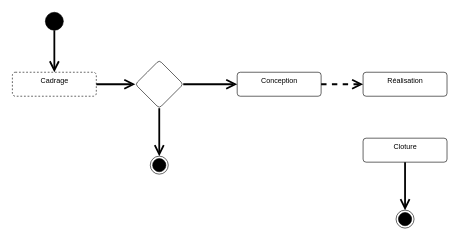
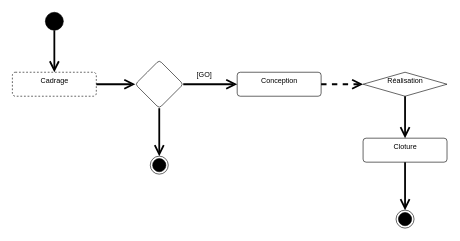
  <mxCell id="0" />
  <mxCell id="1" parent="0" />
  <mxCell id="2" value="" style="ellipse;fillColor=strokeColor;" parent="1" vertex="1"><mxGeometry x="75" y="20" width="30" height="30" as="geometry" /></mxCell>
  <mxCell id="3" value="Cadrage" style="html=1;align=center;verticalAlign=top;rounded=1;absoluteArcSize=1;arcSize=10;dashed=1;" parent="1" vertex="1"><mxGeometry x="20" y="120" width="140" height="40" as="geometry" /></mxCell>
  <mxCell id="4" value="Conception" style="html=1;align=center;verticalAlign=top;rounded=1;absoluteArcSize=1;arcSize=10;dashed=0;" parent="1" vertex="1"><mxGeometry x="395" y="120" width="140" height="40" as="geometry" /></mxCell>
- <mxCell id="5" value="Réalisation" style="html=1;align=center;verticalAlign=top;rounded=1;absoluteArcSize=1;arcSize=10;dashed=0;" parent="1" vertex="1"><mxGeometry x="605" y="120" width="140" height="40" as="geometry" /></mxCell>
+ <mxCell id="5" value="Réalisation" style="rhombus;html=1;align=center;verticalAlign=top;absoluteArcSize=1;arcSize=10;dashed=0;" parent="1" vertex="1"><mxGeometry x="605" y="120" width="140" height="40" as="geometry" /></mxCell>
  <mxCell id="6" value="Cloture" style="html=1;align=center;verticalAlign=top;rounded=1;absoluteArcSize=1;arcSize=10;dashed=0;" parent="1" vertex="1"><mxGeometry x="605" y="230" width="140" height="40" as="geometry" /></mxCell>
  <mxCell id="7" value="" style="ellipse;html=1;shape=endState;fillColor=strokeColor;" parent="1" vertex="1"><mxGeometry x="660" y="350" width="30" height="30" as="geometry" /></mxCell>
  <mxCell id="8" value="trigger[guard]/activity" style="edgeStyle=none;html=1;endArrow=open;endSize=12;strokeWidth=3;verticalAlign=bottom;exitX=0.5;exitY=1;exitDx=0;exitDy=0;fontColor=none;noLabel=1;entryX=0.5;entryY=0;entryDx=0;entryDy=0;" parent="1" edge="1" target="3" source="2"><mxGeometry x="-0.5" y="85" width="160" relative="1" as="geometry"><mxPoint x="200" y="40" as="sourcePoint" /><mxPoint x="200" y="120" as="targetPoint" /><mxPoint as="offset" /></mxGeometry></mxCell>
  <mxCell id="9" value="trigger[guard]/activity" style="edgeStyle=none;html=1;endArrow=open;endSize=12;strokeWidth=3;verticalAlign=bottom;exitX=1;exitY=0.5;exitDx=0;exitDy=0;fontColor=none;noLabel=1;entryX=0;entryY=0.5;entryDx=0;entryDy=0;dashed=1;" parent="1" source="4" target="5" edge="1"><mxGeometry x="-0.5" y="85" width="160" relative="1" as="geometry"><mxPoint x="210" y="50" as="sourcePoint" /><mxPoint x="210" y="130" as="targetPoint" /><mxPoint as="offset" /></mxGeometry></mxCell>
+ <mxCell id="10" value="trigger[guard]/activity" style="edgeStyle=none;html=1;endArrow=open;endSize=12;strokeWidth=3;verticalAlign=bottom;exitX=0.5;exitY=1;exitDx=0;exitDy=0;fontColor=none;noLabel=1;" parent="1" source="5" target="6" edge="1"><mxGeometry x="-0.5" y="85" width="160" relative="1" as="geometry"><mxPoint x="220" y="60" as="sourcePoint" /><mxPoint x="220" y="140" as="targetPoint" /><mxPoint as="offset" /></mxGeometry></mxCell>
  <mxCell id="11" value="trigger[guard]/activity" style="edgeStyle=none;html=1;endArrow=open;endSize=12;strokeWidth=3;verticalAlign=bottom;exitX=0.5;exitY=1;exitDx=0;exitDy=0;fontColor=none;noLabel=1;entryX=0.5;entryY=0;entryDx=0;entryDy=0;" parent="1" source="6" target="7" edge="1"><mxGeometry x="-0.5" y="85" width="160" relative="1" as="geometry"><mxPoint x="230" y="70" as="sourcePoint" /><mxPoint x="230" y="150" as="targetPoint" /><mxPoint as="offset" /></mxGeometry></mxCell>
  <mxCell id="12" value="" style="rhombus;whiteSpace=wrap;html=1;verticalAlign=top;rounded=1;arcSize=10;dashed=0;" vertex="1" parent="1"><mxGeometry x="225" y="100" width="80" height="80" as="geometry" /></mxCell>
+ <mxCell id="13" value="[GO]" style="text;html=1;align=center;verticalAlign=middle;resizable=0;points=[];autosize=1;strokeColor=none;fillColor=none;" vertex="1" parent="1"><mxGeometry x="315" y="110" width="50" height="30" as="geometry" /></mxCell>
  <mxCell id="14" value="trigger[guard]/activity" style="edgeStyle=none;html=1;endArrow=open;endSize=12;strokeWidth=3;verticalAlign=bottom;exitX=1;exitY=0.5;exitDx=0;exitDy=0;fontColor=none;noLabel=1;" edge="1" parent="1" source="3"><mxGeometry x="-0.5" y="85" width="160" relative="1" as="geometry"><mxPoint x="545" y="150" as="sourcePoint" /><mxPoint x="225" y="140" as="targetPoint" /><mxPoint as="offset" /></mxGeometry></mxCell>
  <mxCell id="15" value="trigger[guard]/activity" style="edgeStyle=none;html=1;endArrow=open;endSize=12;strokeWidth=3;verticalAlign=bottom;exitX=1;exitY=0.5;exitDx=0;exitDy=0;fontColor=none;noLabel=1;" edge="1" parent="1" source="12"><mxGeometry x="-0.5" y="85" width="160" relative="1" as="geometry"><mxPoint x="545" y="150" as="sourcePoint" /><mxPoint x="395" y="140" as="targetPoint" /><mxPoint as="offset" /></mxGeometry></mxCell>
  <mxCell id="16" value="trigger[guard]/activity" style="edgeStyle=none;html=1;endArrow=open;endSize=12;strokeWidth=3;verticalAlign=bottom;exitX=0.5;exitY=1;exitDx=0;exitDy=0;fontColor=none;noLabel=1;entryX=0.5;entryY=0;entryDx=0;entryDy=0;" edge="1" parent="1" source="12" target="17"><mxGeometry x="-0.5" y="85" width="160" relative="1" as="geometry"><mxPoint x="315" y="150" as="sourcePoint" /><mxPoint x="265" y="240" as="targetPoint" /><mxPoint as="offset" /></mxGeometry></mxCell>
  <mxCell id="17" value="" style="ellipse;html=1;shape=endState;fillColor=strokeColor;" vertex="1" parent="1"><mxGeometry x="250" y="260" width="30" height="30" as="geometry" /></mxCell>
